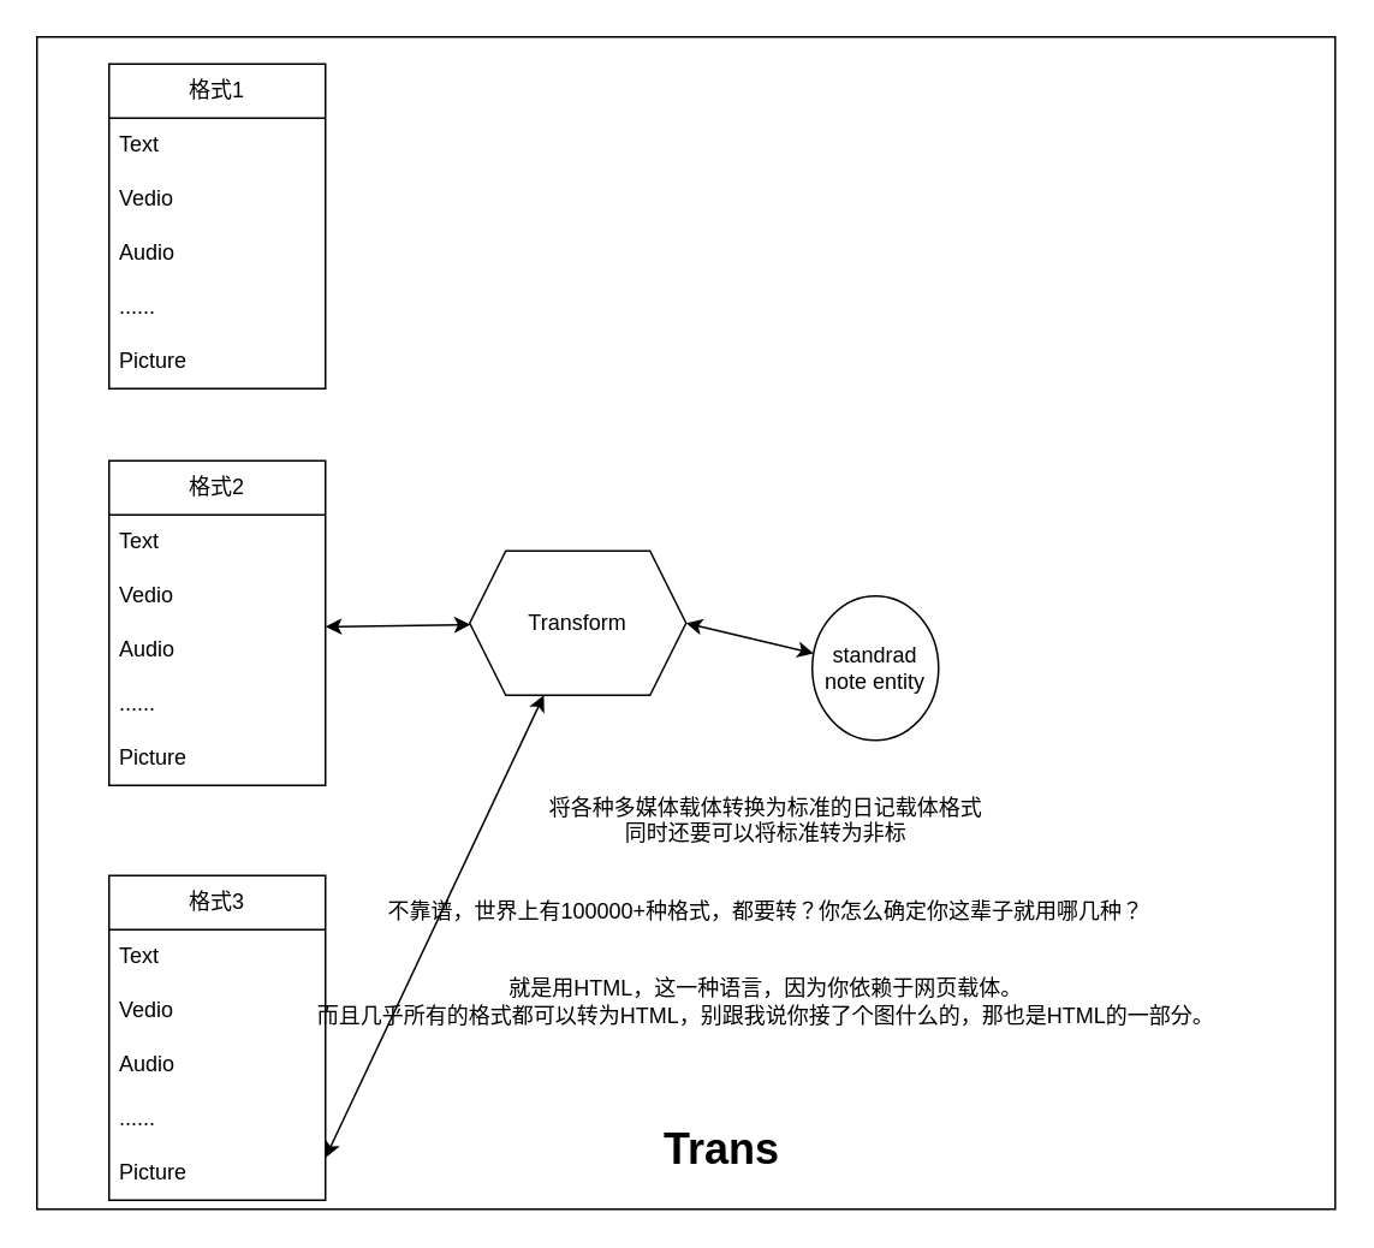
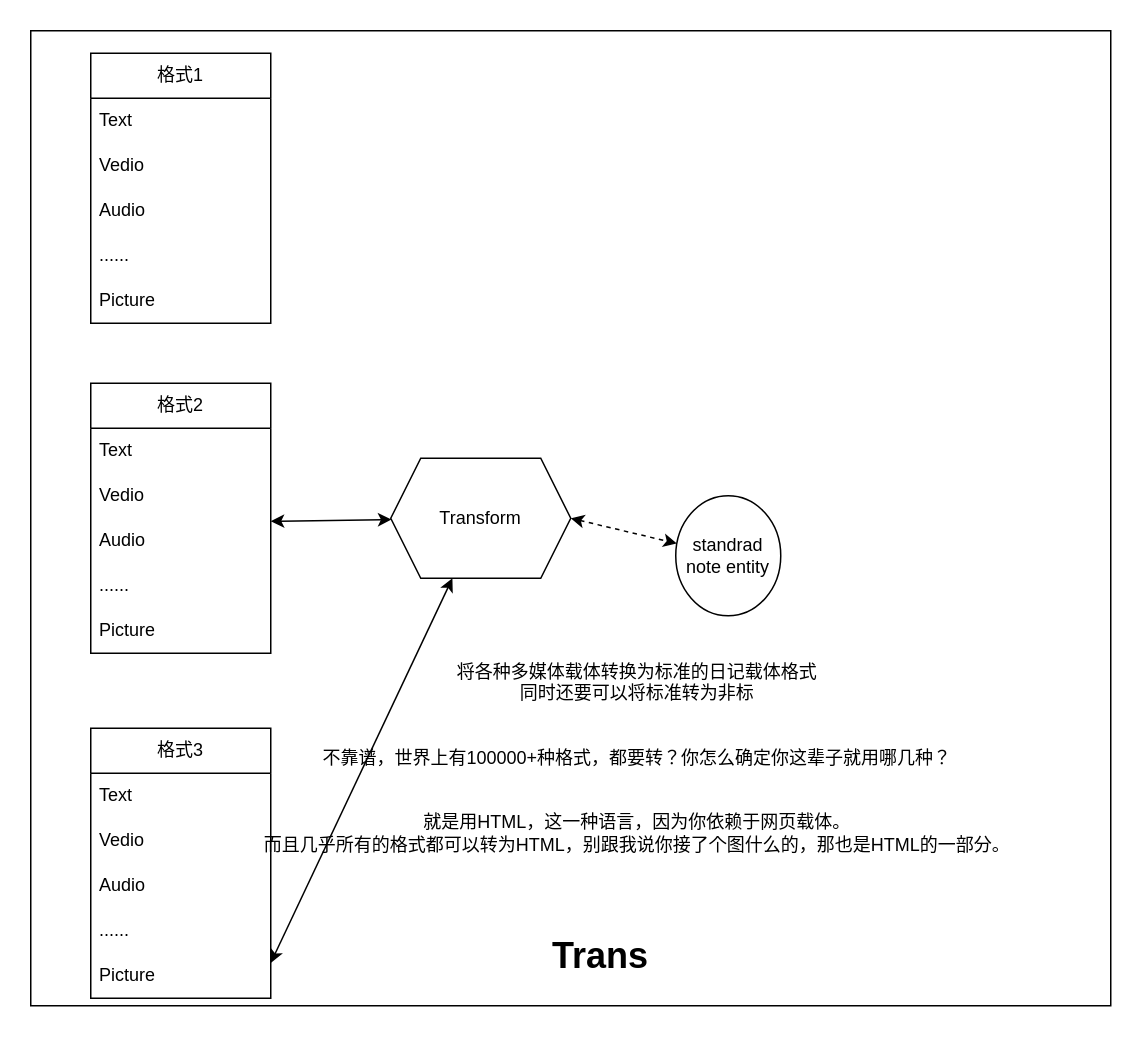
  <mxCell id="0" />
  <mxCell id="1" parent="0" />
  <mxCell id="2" value="" style="group" parent="1" vertex="1" connectable="0"><mxGeometry x="20" y="20" width="720" height="650" as="geometry" /></mxCell>
  <mxCell id="3" value="&lt;blockquote style=&quot;margin: 0 0 0 40px; border: none; padding: 0px;&quot;&gt;&lt;h1 style=&quot;&quot;&gt;Trans&lt;/h1&gt;&lt;/blockquote&gt;" style="rounded=0;whiteSpace=wrap;html=1;align=center;verticalAlign=bottom;" parent="2" vertex="1"><mxGeometry width="720" height="650" as="geometry" /></mxCell>
  <mxCell id="4" value="格式1" style="swimlane;fontStyle=0;childLayout=stackLayout;horizontal=1;startSize=30;horizontalStack=0;resizeParent=1;resizeParentMax=0;resizeLast=0;collapsible=1;marginBottom=0;whiteSpace=wrap;html=1;resizeWidth=0;movable=1;resizable=1;rotatable=1;deletable=1;editable=1;locked=0;connectable=1;" parent="2" vertex="1"><mxGeometry x="40.0" y="15" width="120" height="180" as="geometry"><mxRectangle x="250" y="160" width="60" height="30" as="alternateBounds" /></mxGeometry></mxCell>
  <mxCell id="5" value="Text" style="text;strokeColor=none;fillColor=none;align=left;verticalAlign=middle;spacingLeft=4;spacingRight=4;overflow=hidden;points=[[0,0.5],[1,0.5]];portConstraint=eastwest;rotatable=0;whiteSpace=wrap;html=1;" parent="4" vertex="1"><mxGeometry y="30" width="120" height="30" as="geometry" /></mxCell>
  <mxCell id="6" value="Vedio" style="text;strokeColor=none;fillColor=none;align=left;verticalAlign=middle;spacingLeft=4;spacingRight=4;overflow=hidden;points=[[0,0.5],[1,0.5]];portConstraint=eastwest;rotatable=0;whiteSpace=wrap;html=1;" parent="4" vertex="1"><mxGeometry y="60" width="120" height="30" as="geometry" /></mxCell>
  <mxCell id="7" value="Audio" style="text;strokeColor=none;fillColor=none;align=left;verticalAlign=middle;spacingLeft=4;spacingRight=4;overflow=hidden;points=[[0,0.5],[1,0.5]];portConstraint=eastwest;rotatable=1;whiteSpace=wrap;html=1;movable=1;resizable=1;deletable=1;editable=1;locked=0;connectable=1;" parent="4" vertex="1"><mxGeometry y="90" width="120" height="30" as="geometry" /></mxCell>
  <mxCell id="8" value="......" style="text;strokeColor=none;fillColor=none;align=left;verticalAlign=middle;spacingLeft=4;spacingRight=4;overflow=hidden;points=[[0,0.5],[1,0.5]];portConstraint=eastwest;rotatable=1;whiteSpace=wrap;html=1;movable=1;resizable=1;deletable=1;editable=1;locked=0;connectable=1;" parent="4" vertex="1"><mxGeometry y="120" width="120" height="30" as="geometry" /></mxCell>
  <mxCell id="9" value="Picture" style="text;strokeColor=none;fillColor=none;align=left;verticalAlign=middle;spacingLeft=4;spacingRight=4;overflow=hidden;points=[[0,0.5],[1,0.5]];portConstraint=eastwest;rotatable=1;whiteSpace=wrap;html=1;movable=1;resizable=1;deletable=1;editable=1;locked=0;connectable=1;" parent="4" vertex="1"><mxGeometry y="150" width="120" height="30" as="geometry" /></mxCell>
  <mxCell id="10" value="格式2" style="swimlane;fontStyle=0;childLayout=stackLayout;horizontal=1;startSize=30;horizontalStack=0;resizeParent=1;resizeParentMax=0;resizeLast=0;collapsible=1;marginBottom=0;whiteSpace=wrap;html=1;resizeWidth=0;movable=1;resizable=1;rotatable=1;deletable=1;editable=1;locked=0;connectable=1;" parent="2" vertex="1"><mxGeometry x="40.0" y="235" width="120" height="180" as="geometry"><mxRectangle x="250" y="160" width="60" height="30" as="alternateBounds" /></mxGeometry></mxCell>
  <mxCell id="11" value="Text" style="text;strokeColor=none;fillColor=none;align=left;verticalAlign=middle;spacingLeft=4;spacingRight=4;overflow=hidden;points=[[0,0.5],[1,0.5]];portConstraint=eastwest;rotatable=0;whiteSpace=wrap;html=1;" parent="10" vertex="1"><mxGeometry y="30" width="120" height="30" as="geometry" /></mxCell>
  <mxCell id="12" value="Vedio" style="text;strokeColor=none;fillColor=none;align=left;verticalAlign=middle;spacingLeft=4;spacingRight=4;overflow=hidden;points=[[0,0.5],[1,0.5]];portConstraint=eastwest;rotatable=0;whiteSpace=wrap;html=1;" parent="10" vertex="1"><mxGeometry y="60" width="120" height="30" as="geometry" /></mxCell>
  <mxCell id="13" value="Audio" style="text;strokeColor=none;fillColor=none;align=left;verticalAlign=middle;spacingLeft=4;spacingRight=4;overflow=hidden;points=[[0,0.5],[1,0.5]];portConstraint=eastwest;rotatable=1;whiteSpace=wrap;html=1;movable=1;resizable=1;deletable=1;editable=1;locked=0;connectable=1;" parent="10" vertex="1"><mxGeometry y="90" width="120" height="30" as="geometry" /></mxCell>
  <mxCell id="14" value="......" style="text;strokeColor=none;fillColor=none;align=left;verticalAlign=middle;spacingLeft=4;spacingRight=4;overflow=hidden;points=[[0,0.5],[1,0.5]];portConstraint=eastwest;rotatable=1;whiteSpace=wrap;html=1;movable=1;resizable=1;deletable=1;editable=1;locked=0;connectable=1;" parent="10" vertex="1"><mxGeometry y="120" width="120" height="30" as="geometry" /></mxCell>
  <mxCell id="15" value="Picture" style="text;strokeColor=none;fillColor=none;align=left;verticalAlign=middle;spacingLeft=4;spacingRight=4;overflow=hidden;points=[[0,0.5],[1,0.5]];portConstraint=eastwest;rotatable=1;whiteSpace=wrap;html=1;movable=1;resizable=1;deletable=1;editable=1;locked=0;connectable=1;" parent="10" vertex="1"><mxGeometry y="150" width="120" height="30" as="geometry" /></mxCell>
  <mxCell id="16" value="格式3" style="swimlane;fontStyle=0;childLayout=stackLayout;horizontal=1;startSize=30;horizontalStack=0;resizeParent=1;resizeParentMax=0;resizeLast=0;collapsible=1;marginBottom=0;whiteSpace=wrap;html=1;resizeWidth=0;movable=1;resizable=1;rotatable=1;deletable=1;editable=1;locked=0;connectable=1;" parent="2" vertex="1"><mxGeometry x="40.0" y="465" width="120" height="180" as="geometry"><mxRectangle x="250" y="160" width="60" height="30" as="alternateBounds" /></mxGeometry></mxCell>
  <mxCell id="17" value="Text" style="text;strokeColor=none;fillColor=none;align=left;verticalAlign=middle;spacingLeft=4;spacingRight=4;overflow=hidden;points=[[0,0.5],[1,0.5]];portConstraint=eastwest;rotatable=0;whiteSpace=wrap;html=1;" parent="16" vertex="1"><mxGeometry y="30" width="120" height="30" as="geometry" /></mxCell>
  <mxCell id="18" value="Vedio" style="text;strokeColor=none;fillColor=none;align=left;verticalAlign=middle;spacingLeft=4;spacingRight=4;overflow=hidden;points=[[0,0.5],[1,0.5]];portConstraint=eastwest;rotatable=0;whiteSpace=wrap;html=1;" parent="16" vertex="1"><mxGeometry y="60" width="120" height="30" as="geometry" /></mxCell>
  <mxCell id="19" value="Audio" style="text;strokeColor=none;fillColor=none;align=left;verticalAlign=middle;spacingLeft=4;spacingRight=4;overflow=hidden;points=[[0,0.5],[1,0.5]];portConstraint=eastwest;rotatable=1;whiteSpace=wrap;html=1;movable=1;resizable=1;deletable=1;editable=1;locked=0;connectable=1;" parent="16" vertex="1"><mxGeometry y="90" width="120" height="30" as="geometry" /></mxCell>
  <mxCell id="20" value="......" style="text;strokeColor=none;fillColor=none;align=left;verticalAlign=middle;spacingLeft=4;spacingRight=4;overflow=hidden;points=[[0,0.5],[1,0.5]];portConstraint=eastwest;rotatable=1;whiteSpace=wrap;html=1;movable=1;resizable=1;deletable=1;editable=1;locked=0;connectable=1;" parent="16" vertex="1"><mxGeometry y="120" width="120" height="30" as="geometry" /></mxCell>
  <mxCell id="21" value="Picture" style="text;strokeColor=none;fillColor=none;align=left;verticalAlign=middle;spacingLeft=4;spacingRight=4;overflow=hidden;points=[[0,0.5],[1,0.5]];portConstraint=eastwest;rotatable=1;whiteSpace=wrap;html=1;movable=1;resizable=1;deletable=1;editable=1;locked=0;connectable=1;" parent="16" vertex="1"><mxGeometry y="150" width="120" height="30" as="geometry" /></mxCell>
  <mxCell id="22" value="standrad note entity" style="ellipse;whiteSpace=wrap;html=1;" parent="2" vertex="1"><mxGeometry x="430" y="310" width="70.0" height="80" as="geometry" /></mxCell>
  <mxCell id="23" value="Transform" style="shape=hexagon;perimeter=hexagonPerimeter2;whiteSpace=wrap;html=1;fixedSize=1;" parent="2" vertex="1"><mxGeometry x="240.0" y="285" width="120.0" height="80" as="geometry" /></mxCell>
  <mxCell id="24" value="" style="endArrow=classic;startArrow=classic;html=1;rounded=0;exitX=1;exitY=0.067;exitDx=0;exitDy=0;exitPerimeter=0;" parent="2" source="13" target="23" edge="1"><mxGeometry width="50" height="50" relative="1" as="geometry"><mxPoint x="270" y="335" as="sourcePoint" /><mxPoint x="320.0" y="285" as="targetPoint" /></mxGeometry></mxCell>
  <mxCell id="25" value="" style="endArrow=classic;startArrow=classic;html=1;rounded=0;exitX=1;exitY=0.072;exitDx=0;exitDy=0;exitPerimeter=0;" parent="2" target="23" edge="1"><mxGeometry width="50" height="50" relative="1" as="geometry"><mxPoint x="160.0" y="621.43" as="sourcePoint" /><mxPoint x="490.053" y="488.575" as="targetPoint" /></mxGeometry></mxCell>
- <mxCell id="26" value="" style="endArrow=classic;startArrow=classic;html=1;rounded=0;exitX=1;exitY=0.5;exitDx=0;exitDy=0;" parent="2" source="23" target="22" edge="1"><mxGeometry width="50" height="50" relative="1" as="geometry"><mxPoint x="610.0" y="335" as="sourcePoint" /><mxPoint x="660" y="285" as="targetPoint" /></mxGeometry></mxCell>
+ <mxCell id="26" value="" style="endArrow=classic;startArrow=classic;html=1;rounded=0;exitX=1;exitY=0.5;exitDx=0;exitDy=0;dashed=1;" parent="2" source="23" target="22" edge="1"><mxGeometry width="50" height="50" relative="1" as="geometry"><mxPoint x="610.0" y="335" as="sourcePoint" /><mxPoint x="660" y="285" as="targetPoint" /></mxGeometry></mxCell>
  <mxCell id="27" value="将各种多媒体载体转换为标准的日记载体格式&lt;br&gt;同时还要可以将标准转为非标&lt;br&gt;&lt;br&gt;&lt;br&gt;不靠谱，世界上有100000+种格式，都要转？你怎么确定你这辈子就用哪几种？&lt;br&gt;&lt;br&gt;&lt;br&gt;就是用HTML，这一种语言，因为你依赖于网页载体。&lt;br&gt;而且几乎所有的格式都可以转为HTML，别跟我说你接了个图什么的，那也是HTML的一部分。&lt;br&gt;" style="text;html=1;align=center;verticalAlign=middle;resizable=0;points=[];autosize=1;strokeColor=none;fillColor=none;" parent="2" vertex="1"><mxGeometry x="144.0" y="415" width="520" height="140" as="geometry" /></mxCell>
